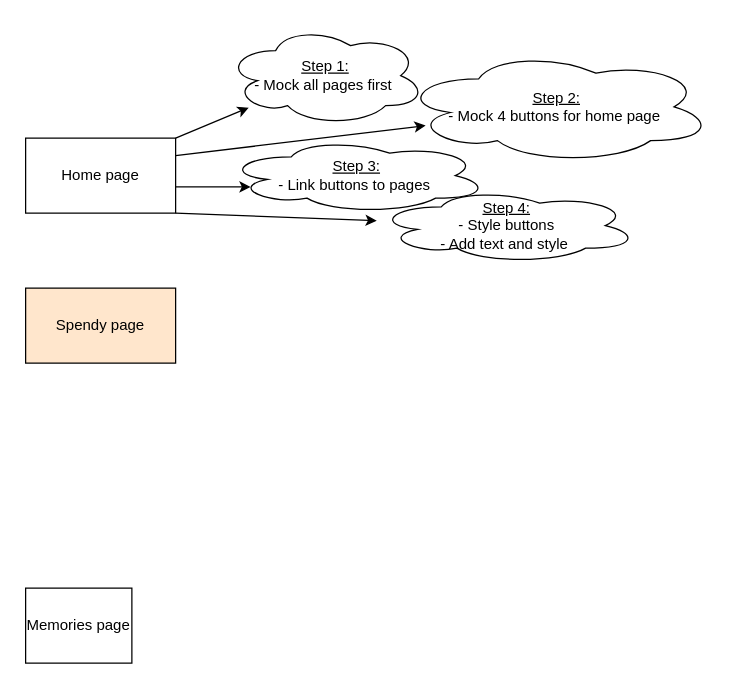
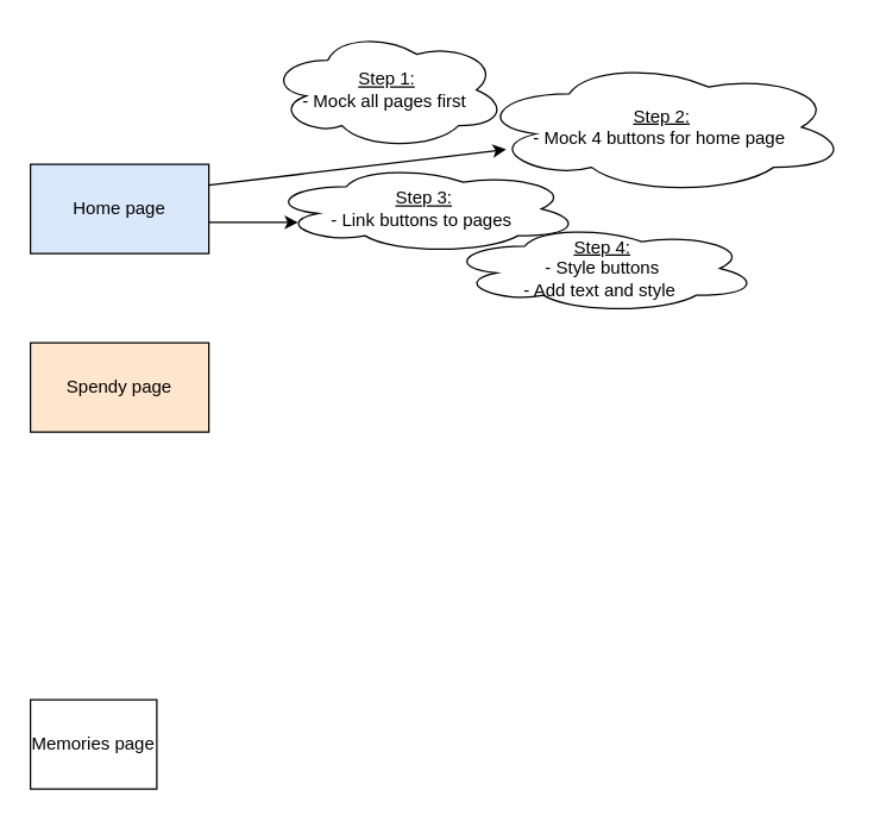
  <mxCell id="0" />
  <mxCell id="1" parent="0" />
- <mxCell id="2" value="Home page" style="rounded=0;whiteSpace=wrap;html=1;" parent="1" vertex="1"><mxGeometry x="20" y="110" width="120" height="60" as="geometry" /></mxCell>
+ <mxCell id="2" value="Home page" style="rounded=0;whiteSpace=wrap;html=1;fillColor=#dae8fc;" parent="1" vertex="1"><mxGeometry x="20" y="110" width="120" height="60" as="geometry" /></mxCell>
  <mxCell id="3" value="Spendy page" style="rounded=0;whiteSpace=wrap;html=1;fillColor=#ffe6cc;" parent="1" vertex="1"><mxGeometry x="20" y="230" width="120" height="60" as="geometry" /></mxCell>
  <mxCell id="4" value="Memories page" style="rounded=0;whiteSpace=wrap;html=1;" parent="1" vertex="1"><mxGeometry x="20" y="470" width="85" height="60" as="geometry" /></mxCell>
- <mxCell id="5" value="" style="endArrow=classic;html=1;exitX=1;exitY=0;exitDx=0;exitDy=0;" parent="1" source="2" target="6" edge="1"><mxGeometry width="50" height="50" relative="1" as="geometry"><mxPoint x="140" y="120" as="sourcePoint" /><mxPoint x="190" y="50" as="targetPoint" /><Array as="points" /></mxGeometry></mxCell>
  <mxCell id="6" value="&lt;u&gt;Step 1:&lt;/u&gt;&lt;br&gt;- Mock all pages first&amp;nbsp;" style="ellipse;shape=cloud;whiteSpace=wrap;html=1;" parent="1" vertex="1"><mxGeometry x="180" y="20" width="160" height="80" as="geometry" /></mxCell>
  <mxCell id="7" value="" style="endArrow=classic;html=1;exitX=1;exitY=0.167;exitDx=0;exitDy=0;exitPerimeter=0;" parent="1" edge="1"><mxGeometry width="50" height="50" relative="1" as="geometry"><mxPoint x="140" y="124.02" as="sourcePoint" /><mxPoint x="340" y="100" as="targetPoint" /></mxGeometry></mxCell>
  <mxCell id="8" value="&lt;u&gt;Step 2:&lt;/u&gt;&lt;br&gt;- Mock 4 buttons for home page&amp;nbsp;" style="ellipse;shape=cloud;whiteSpace=wrap;html=1;" parent="1" vertex="1"><mxGeometry x="320" y="40" width="250" height="90" as="geometry" /></mxCell>
  <mxCell id="9" value="" style="endArrow=classic;html=1;" parent="1" edge="1"><mxGeometry width="50" height="50" relative="1" as="geometry"><mxPoint x="140" y="149.01" as="sourcePoint" /><mxPoint x="200" y="149" as="targetPoint" /></mxGeometry></mxCell>
  <mxCell id="10" value="&lt;u&gt;Step 3:&lt;/u&gt;&lt;br&gt;- Link buttons to pages&amp;nbsp;" style="ellipse;shape=cloud;whiteSpace=wrap;html=1;" parent="1" vertex="1"><mxGeometry x="180" y="110" width="210" height="60" as="geometry" /></mxCell>
- <mxCell id="11" value="" style="endArrow=classic;html=1;exitX=1;exitY=1;exitDx=0;exitDy=0;" parent="1" source="2" target="12" edge="1"><mxGeometry width="50" height="50" relative="1" as="geometry"><mxPoint x="140" y="160.01" as="sourcePoint" /><mxPoint x="180" y="170" as="targetPoint" /><Array as="points" /></mxGeometry></mxCell>
  <mxCell id="12" value="&lt;u&gt;Step 4:&lt;/u&gt;&lt;br&gt;- Style buttons&lt;br&gt;- Add text and style&amp;nbsp;" style="ellipse;shape=cloud;whiteSpace=wrap;html=1;" parent="1" vertex="1"><mxGeometry x="300" y="150" width="210" height="60" as="geometry" /></mxCell>
